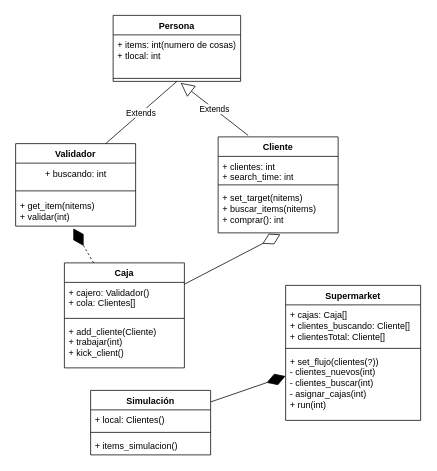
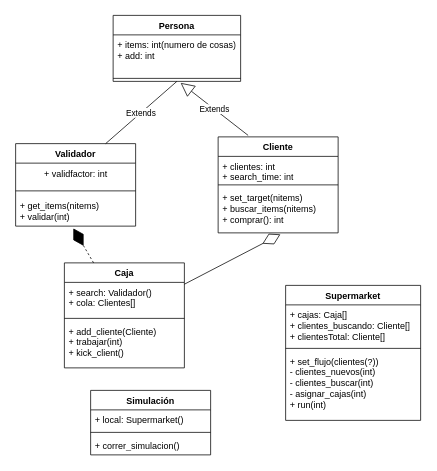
  <mxCell id="0" />
  <mxCell id="1" parent="0" />
  <mxCell id="2" value="Persona" style="swimlane;fontStyle=1;align=center;verticalAlign=top;childLayout=stackLayout;horizontal=1;startSize=26;horizontalStack=0;resizeParent=1;resizeParentMax=0;resizeLast=0;collapsible=1;marginBottom=0;whiteSpace=wrap;html=1;" vertex="1" parent="1"><mxGeometry x="150" y="20" width="170" height="88" as="geometry" /></mxCell>
- <mxCell id="3" value="+ items: int(numero de cosas)&lt;br&gt;+ tlocal: int" style="text;strokeColor=none;fillColor=none;align=left;verticalAlign=top;spacingLeft=4;spacingRight=4;overflow=hidden;rotatable=0;points=[[0,0.5],[1,0.5]];portConstraint=eastwest;whiteSpace=wrap;html=1;" vertex="1" parent="2"><mxGeometry y="26" width="170" height="54" as="geometry" /></mxCell>
+ <mxCell id="3" value="+ items: int(numero de cosas)&lt;br&gt;+ add: int" style="text;strokeColor=none;fillColor=none;align=left;verticalAlign=top;spacingLeft=4;spacingRight=4;overflow=hidden;rotatable=0;points=[[0,0.5],[1,0.5]];portConstraint=eastwest;whiteSpace=wrap;html=1;" vertex="1" parent="2"><mxGeometry y="26" width="170" height="54" as="geometry" /></mxCell>
  <mxCell id="4" value="" style="line;strokeWidth=1;fillColor=none;align=left;verticalAlign=middle;spacingTop=-1;spacingLeft=3;spacingRight=3;rotatable=0;labelPosition=right;points=[];portConstraint=eastwest;strokeColor=inherit;" vertex="1" parent="2"><mxGeometry y="80" width="170" height="8" as="geometry" /></mxCell>
  <mxCell id="5" style="edgeStyle=orthogonalEdgeStyle;rounded=0;orthogonalLoop=1;jettySize=auto;html=1;exitX=1;exitY=0.5;exitDx=0;exitDy=0;" edge="1" parent="2" source="3"><mxGeometry relative="1" as="geometry"><mxPoint x="170" y="53" as="targetPoint" /><Array as="points" /></mxGeometry></mxCell>
  <mxCell id="6" value="Validador" style="swimlane;fontStyle=1;align=center;verticalAlign=top;childLayout=stackLayout;horizontal=1;startSize=26;horizontalStack=0;resizeParent=1;resizeParentMax=0;resizeLast=0;collapsible=1;marginBottom=0;whiteSpace=wrap;html=1;" vertex="1" parent="1"><mxGeometry x="20" y="191" width="160" height="110" as="geometry" /></mxCell>
- <mxCell id="7" value="+ buscando: int" style="text;html=1;align=center;verticalAlign=middle;resizable=0;points=[];autosize=1;strokeColor=none;fillColor=none;" vertex="1" parent="6"><mxGeometry y="26" width="160" height="30" as="geometry" /></mxCell>
+ <mxCell id="7" value="+ validfactor: int" style="text;html=1;align=center;verticalAlign=middle;resizable=0;points=[];autosize=1;strokeColor=none;fillColor=none;" vertex="1" parent="6"><mxGeometry y="26" width="160" height="30" as="geometry" /></mxCell>
  <mxCell id="8" value="" style="line;strokeWidth=1;fillColor=none;align=left;verticalAlign=middle;spacingTop=-1;spacingLeft=3;spacingRight=3;rotatable=0;labelPosition=right;points=[];portConstraint=eastwest;strokeColor=inherit;" vertex="1" parent="6"><mxGeometry y="56" width="160" height="14" as="geometry" /></mxCell>
- <mxCell id="9" value="+ get_item(nitems)&lt;br&gt;+ validar(int)" style="text;strokeColor=none;fillColor=none;align=left;verticalAlign=top;spacingLeft=4;spacingRight=4;overflow=hidden;rotatable=0;points=[[0,0.5],[1,0.5]];portConstraint=eastwest;whiteSpace=wrap;html=1;" vertex="1" parent="6"><mxGeometry y="70" width="160" height="40" as="geometry" /></mxCell>
+ <mxCell id="9" value="+ get_items(nitems)&lt;br&gt;+ validar(int)" style="text;strokeColor=none;fillColor=none;align=left;verticalAlign=top;spacingLeft=4;spacingRight=4;overflow=hidden;rotatable=0;points=[[0,0.5],[1,0.5]];portConstraint=eastwest;whiteSpace=wrap;html=1;" vertex="1" parent="6"><mxGeometry y="70" width="160" height="40" as="geometry" /></mxCell>
  <mxCell id="10" value="Extends" style="endArrow=none;endSize=16;endFill=0;html=1;rounded=0;entryX=0.5;entryY=1;entryDx=0;entryDy=0;exitX=0.75;exitY=0;exitDx=0;exitDy=0;" edge="1" parent="1" source="6" target="2"><mxGeometry width="160" relative="1" as="geometry"><mxPoint x="100" y="200" as="sourcePoint" /><mxPoint x="260" y="200" as="targetPoint" /></mxGeometry></mxCell>
  <mxCell id="11" value="Cliente" style="swimlane;fontStyle=1;align=center;verticalAlign=top;childLayout=stackLayout;horizontal=1;startSize=26;horizontalStack=0;resizeParent=1;resizeParentMax=0;resizeLast=0;collapsible=1;marginBottom=0;whiteSpace=wrap;html=1;" vertex="1" parent="1"><mxGeometry x="290" y="182" width="160" height="128" as="geometry" /></mxCell>
  <mxCell id="12" value="+ clientes: int&lt;br&gt;+ search_time: int" style="text;strokeColor=none;fillColor=none;align=left;verticalAlign=top;spacingLeft=4;spacingRight=4;overflow=hidden;rotatable=0;points=[[0,0.5],[1,0.5]];portConstraint=eastwest;whiteSpace=wrap;html=1;" vertex="1" parent="11"><mxGeometry y="26" width="160" height="34" as="geometry" /></mxCell>
  <mxCell id="13" value="" style="line;strokeWidth=1;fillColor=none;align=left;verticalAlign=middle;spacingTop=-1;spacingLeft=3;spacingRight=3;rotatable=0;labelPosition=right;points=[];portConstraint=eastwest;strokeColor=inherit;" vertex="1" parent="11"><mxGeometry y="60" width="160" height="8" as="geometry" /></mxCell>
  <mxCell id="14" value="+ set_target(nitems)&lt;br&gt;+ buscar_items(nitems)&lt;br&gt;+ comprar(): int" style="text;strokeColor=none;fillColor=none;align=left;verticalAlign=top;spacingLeft=4;spacingRight=4;overflow=hidden;rotatable=0;points=[[0,0.5],[1,0.5]];portConstraint=eastwest;whiteSpace=wrap;html=1;" vertex="1" parent="11"><mxGeometry y="68" width="160" height="60" as="geometry" /></mxCell>
  <mxCell id="15" value="Extends" style="endArrow=block;endSize=16;endFill=0;html=1;rounded=0;" edge="1" parent="1"><mxGeometry width="160" relative="1" as="geometry"><mxPoint x="330" y="180" as="sourcePoint" /><mxPoint x="240" y="110" as="targetPoint" /></mxGeometry></mxCell>
  <mxCell id="16" value="Caja" style="swimlane;fontStyle=1;align=center;verticalAlign=top;childLayout=stackLayout;horizontal=1;startSize=26;horizontalStack=0;resizeParent=1;resizeParentMax=0;resizeLast=0;collapsible=1;marginBottom=0;whiteSpace=wrap;html=1;" vertex="1" parent="1"><mxGeometry x="85" y="350" width="160" height="140" as="geometry" /></mxCell>
- <mxCell id="17" value="+ cajero: Validador()&lt;br&gt;+ cola: Clientes[]" style="text;strokeColor=none;fillColor=none;align=left;verticalAlign=top;spacingLeft=4;spacingRight=4;overflow=hidden;rotatable=0;points=[[0,0.5],[1,0.5]];portConstraint=eastwest;whiteSpace=wrap;html=1;" vertex="1" parent="16"><mxGeometry y="26" width="160" height="44" as="geometry" /></mxCell>
+ <mxCell id="17" value="+ search: Validador()&lt;br&gt;+ cola: Clientes[]" style="text;strokeColor=none;fillColor=none;align=left;verticalAlign=top;spacingLeft=4;spacingRight=4;overflow=hidden;rotatable=0;points=[[0,0.5],[1,0.5]];portConstraint=eastwest;whiteSpace=wrap;html=1;" vertex="1" parent="16"><mxGeometry y="26" width="160" height="44" as="geometry" /></mxCell>
  <mxCell id="18" value="" style="line;strokeWidth=1;fillColor=none;align=left;verticalAlign=middle;spacingTop=-1;spacingLeft=3;spacingRight=3;rotatable=0;labelPosition=right;points=[];portConstraint=eastwest;strokeColor=inherit;" vertex="1" parent="16"><mxGeometry y="70" width="160" height="8" as="geometry" /></mxCell>
  <mxCell id="19" value="+ add_cliente(Cliente)&lt;br&gt;+ trabajar(int)&lt;br&gt;+ kick_client()" style="text;strokeColor=none;fillColor=none;align=left;verticalAlign=top;spacingLeft=4;spacingRight=4;overflow=hidden;rotatable=0;points=[[0,0.5],[1,0.5]];portConstraint=eastwest;whiteSpace=wrap;html=1;" vertex="1" parent="16"><mxGeometry y="78" width="160" height="62" as="geometry" /></mxCell>
  <mxCell id="20" value="" style="endArrow=diamondThin;endFill=1;endSize=24;html=1;rounded=0;entryX=0.481;entryY=1.075;entryDx=0;entryDy=0;entryPerimeter=0;dashed=1;" edge="1" parent="1" source="16" target="9"><mxGeometry width="160" relative="1" as="geometry"><mxPoint x="240" y="380" as="sourcePoint" /><mxPoint x="400" y="380" as="targetPoint" /></mxGeometry></mxCell>
  <mxCell id="21" value="" style="endArrow=diamondThin;endFill=0;endSize=24;html=1;rounded=0;entryX=0.519;entryY=1.033;entryDx=0;entryDy=0;entryPerimeter=0;" edge="1" parent="1" source="16" target="14"><mxGeometry width="160" relative="1" as="geometry"><mxPoint x="240" y="380" as="sourcePoint" /><mxPoint x="400" y="380" as="targetPoint" /></mxGeometry></mxCell>
  <mxCell id="22" value="Supermarket" style="swimlane;fontStyle=1;align=center;verticalAlign=top;childLayout=stackLayout;horizontal=1;startSize=26;horizontalStack=0;resizeParent=1;resizeParentMax=0;resizeLast=0;collapsible=1;marginBottom=0;whiteSpace=wrap;html=1;" vertex="1" parent="1"><mxGeometry x="380" y="380" width="180" height="180" as="geometry" /></mxCell>
  <mxCell id="23" value="+ cajas: Caja[]&lt;br&gt;+ clientes_buscando: Cliente[]&lt;br&gt;+ clientesTotal: Cliente[]" style="text;strokeColor=none;fillColor=none;align=left;verticalAlign=top;spacingLeft=4;spacingRight=4;overflow=hidden;rotatable=0;points=[[0,0.5],[1,0.5]];portConstraint=eastwest;whiteSpace=wrap;html=1;" vertex="1" parent="22"><mxGeometry y="26" width="180" height="54" as="geometry" /></mxCell>
  <mxCell id="24" value="" style="line;strokeWidth=1;fillColor=none;align=left;verticalAlign=middle;spacingTop=-1;spacingLeft=3;spacingRight=3;rotatable=0;labelPosition=right;points=[];portConstraint=eastwest;strokeColor=inherit;" vertex="1" parent="22"><mxGeometry y="80" width="180" height="8" as="geometry" /></mxCell>
  <mxCell id="25" value="+ set_flujo(clientes(?))&lt;br&gt;- clientes_nuevos(int)&lt;br&gt;- clientes_buscar(int)&lt;br&gt;- asignar_cajas(int)&lt;br&gt;+ run(int)" style="text;strokeColor=none;fillColor=none;align=left;verticalAlign=top;spacingLeft=4;spacingRight=4;overflow=hidden;rotatable=0;points=[[0,0.5],[1,0.5]];portConstraint=eastwest;whiteSpace=wrap;html=1;" vertex="1" parent="22"><mxGeometry y="88" width="180" height="92" as="geometry" /></mxCell>
  <mxCell id="26" value="Simulación" style="swimlane;fontStyle=1;align=center;verticalAlign=top;childLayout=stackLayout;horizontal=1;startSize=26;horizontalStack=0;resizeParent=1;resizeParentMax=0;resizeLast=0;collapsible=1;marginBottom=0;whiteSpace=wrap;html=1;" vertex="1" parent="1"><mxGeometry x="120" y="520" width="160" height="86" as="geometry" /></mxCell>
- <mxCell id="27" value="+ local: Clientes()" style="text;strokeColor=none;fillColor=none;align=left;verticalAlign=top;spacingLeft=4;spacingRight=4;overflow=hidden;rotatable=0;points=[[0,0.5],[1,0.5]];portConstraint=eastwest;whiteSpace=wrap;html=1;" vertex="1" parent="26"><mxGeometry y="26" width="160" height="26" as="geometry" /></mxCell>
+ <mxCell id="27" value="+ local: Supermarket()" style="text;strokeColor=none;fillColor=none;align=left;verticalAlign=top;spacingLeft=4;spacingRight=4;overflow=hidden;rotatable=0;points=[[0,0.5],[1,0.5]];portConstraint=eastwest;whiteSpace=wrap;html=1;" vertex="1" parent="26"><mxGeometry y="26" width="160" height="26" as="geometry" /></mxCell>
  <mxCell id="28" value="" style="line;strokeWidth=1;fillColor=none;align=left;verticalAlign=middle;spacingTop=-1;spacingLeft=3;spacingRight=3;rotatable=0;labelPosition=right;points=[];portConstraint=eastwest;strokeColor=inherit;" vertex="1" parent="26"><mxGeometry y="52" width="160" height="8" as="geometry" /></mxCell>
- <mxCell id="29" value="+ items_simulacion()" style="text;strokeColor=none;fillColor=none;align=left;verticalAlign=top;spacingLeft=4;spacingRight=4;overflow=hidden;rotatable=0;points=[[0,0.5],[1,0.5]];portConstraint=eastwest;whiteSpace=wrap;html=1;" vertex="1" parent="26"><mxGeometry y="60" width="160" height="26" as="geometry" /></mxCell>
- <mxCell id="30" value="" style="endArrow=diamondThin;endFill=1;endSize=24;html=1;rounded=0;" edge="1" parent="1" source="26" target="22"><mxGeometry width="160" relative="1" as="geometry"><mxPoint x="140" y="610" as="sourcePoint" /><mxPoint x="300" y="610" as="targetPoint" /></mxGeometry></mxCell>
+ <mxCell id="29" value="+ correr_simulacion()" style="text;strokeColor=none;fillColor=none;align=left;verticalAlign=top;spacingLeft=4;spacingRight=4;overflow=hidden;rotatable=0;points=[[0,0.5],[1,0.5]];portConstraint=eastwest;whiteSpace=wrap;html=1;" vertex="1" parent="26"><mxGeometry y="60" width="160" height="26" as="geometry" /></mxCell>
